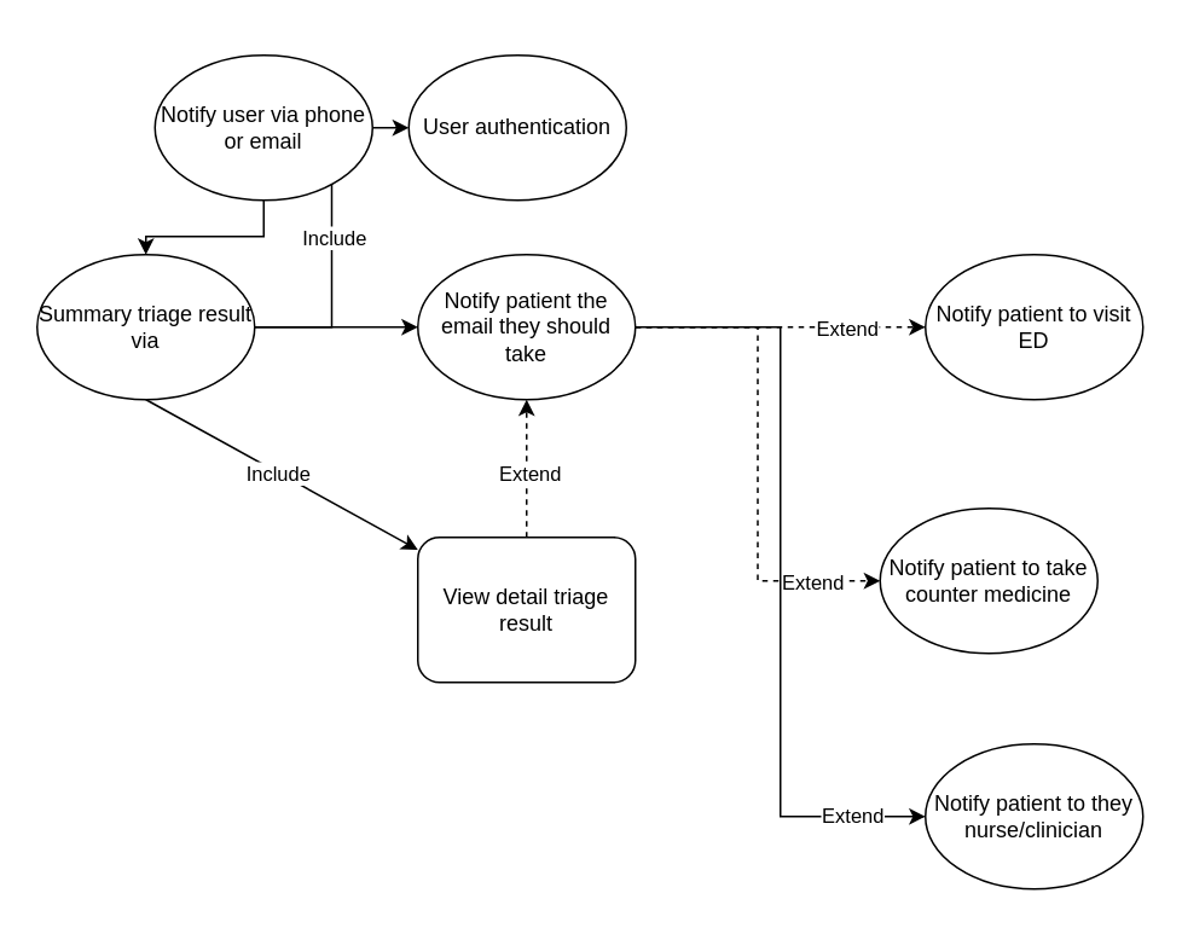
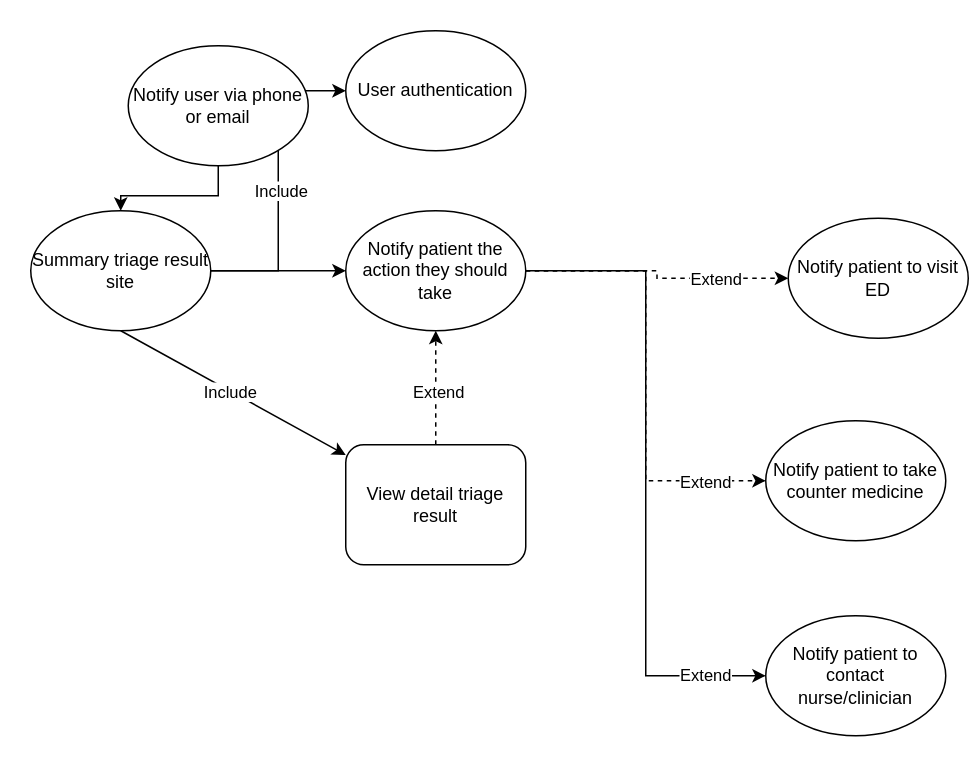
  <mxCell id="0" />
  <mxCell id="1" parent="0" />
  <mxCell id="2" style="edgeStyle=orthogonalEdgeStyle;rounded=0;orthogonalLoop=1;jettySize=auto;html=1;exitX=1;exitY=0.5;exitDx=0;exitDy=0;entryX=0;entryY=0.5;entryDx=0;entryDy=0;" parent="1" source="10" target="6" edge="1"><mxGeometry relative="1" as="geometry" /></mxCell>
  <mxCell id="3" value="Include" style="edgeLabel;html=1;align=center;verticalAlign=middle;resizable=0;points=[];" parent="2" vertex="1" connectable="0"><mxGeometry x="-0.075" y="-1" relative="1" as="geometry"><mxPoint y="-2" as="offset" /></mxGeometry></mxCell>
  <mxCell id="4" style="edgeStyle=orthogonalEdgeStyle;rounded=0;orthogonalLoop=1;jettySize=auto;html=1;exitX=0.5;exitY=1;exitDx=0;exitDy=0;" parent="1" source="5" target="10" edge="1"><mxGeometry relative="1" as="geometry" /></mxCell>
  <mxCell id="5" value="Notify user via phone or email" style="ellipse;whiteSpace=wrap;html=1;" parent="1" vertex="1"><mxGeometry x="85" y="30" width="120" height="80" as="geometry" /></mxCell>
- <mxCell id="6" value="User authentication" style="ellipse;whiteSpace=wrap;html=1;" parent="1" vertex="1"><mxGeometry x="225" y="30" width="120" height="80" as="geometry" /></mxCell>
+ <mxCell id="6" value="User authentication" style="ellipse;whiteSpace=wrap;html=1;" parent="1" vertex="1"><mxGeometry x="230" y="20" width="120" height="80" as="geometry" /></mxCell>
  <mxCell id="7" style="edgeStyle=orthogonalEdgeStyle;rounded=0;orthogonalLoop=1;jettySize=auto;html=1;exitX=1;exitY=0.5;exitDx=0;exitDy=0;" parent="1" source="10" target="17" edge="1"><mxGeometry relative="1" as="geometry" /></mxCell>
  <mxCell id="8" style="rounded=0;orthogonalLoop=1;jettySize=auto;html=1;exitX=0.5;exitY=1;exitDx=0;exitDy=0;elbow=vertical;" parent="1" source="10" target="23" edge="1"><mxGeometry relative="1" as="geometry" /></mxCell>
  <mxCell id="9" value="Include" style="edgeLabel;html=1;align=center;verticalAlign=middle;resizable=0;points=[];" parent="8" vertex="1" connectable="0"><mxGeometry x="-0.028" relative="1" as="geometry"><mxPoint as="offset" /></mxGeometry></mxCell>
- <mxCell id="10" value="Summary triage result via" style="ellipse;whiteSpace=wrap;html=1;" parent="1" vertex="1"><mxGeometry x="20" y="140" width="120" height="80" as="geometry" /></mxCell>
+ <mxCell id="10" value="Summary triage result site" style="ellipse;whiteSpace=wrap;html=1;" parent="1" vertex="1"><mxGeometry x="20" y="140" width="120" height="80" as="geometry" /></mxCell>
  <mxCell id="11" style="edgeStyle=orthogonalEdgeStyle;rounded=0;orthogonalLoop=1;jettySize=auto;html=1;exitX=1;exitY=0.5;exitDx=0;exitDy=0;dashed=1;" parent="1" source="17" target="20" edge="1"><mxGeometry relative="1" as="geometry" /></mxCell>
  <mxCell id="12" value="Extend" style="edgeLabel;html=1;align=center;verticalAlign=middle;resizable=0;points=[];" parent="11" vertex="1" connectable="0"><mxGeometry x="0.45" y="-2" relative="1" as="geometry"><mxPoint y="-2" as="offset" /></mxGeometry></mxCell>
  <mxCell id="13" style="edgeStyle=orthogonalEdgeStyle;rounded=0;orthogonalLoop=1;jettySize=auto;html=1;entryX=0;entryY=0.5;entryDx=0;entryDy=0;dashed=1;" parent="1" source="17" target="18" edge="1"><mxGeometry relative="1" as="geometry" /></mxCell>
  <mxCell id="14" value="Extend" style="edgeLabel;html=1;align=center;verticalAlign=middle;resizable=0;points=[];" parent="13" vertex="1" connectable="0"><mxGeometry x="0.727" y="-3" relative="1" as="geometry"><mxPoint y="-3" as="offset" /></mxGeometry></mxCell>
  <mxCell id="15" style="edgeStyle=orthogonalEdgeStyle;rounded=0;orthogonalLoop=1;jettySize=auto;html=1;exitX=1;exitY=0.5;exitDx=0;exitDy=0;entryX=0;entryY=0.5;entryDx=0;entryDy=0;dashed=0;" parent="1" source="17" target="19" edge="1"><mxGeometry relative="1" as="geometry" /></mxCell>
  <mxCell id="16" value="Extend" style="edgeLabel;html=1;align=center;verticalAlign=middle;resizable=0;points=[];" parent="15" vertex="1" connectable="0"><mxGeometry x="0.809" y="1" relative="1" as="geometry"><mxPoint as="offset" /></mxGeometry></mxCell>
- <mxCell id="17" value="Notify patient the email they should take" style="ellipse;whiteSpace=wrap;html=1;" parent="1" vertex="1"><mxGeometry x="230" y="140" width="120" height="80" as="geometry" /></mxCell>
- <mxCell id="18" value="Notify patient to take counter medicine" style="ellipse;whiteSpace=wrap;html=1;" parent="1" vertex="1"><mxGeometry x="485" y="280" width="120" height="80" as="geometry" /></mxCell>
- <mxCell id="19" value="Notify patient to they nurse/clinician" style="ellipse;whiteSpace=wrap;html=1;" parent="1" vertex="1"><mxGeometry x="510" y="410" width="120" height="80" as="geometry" /></mxCell>
- <mxCell id="20" value="Notify patient to visit ED" style="ellipse;whiteSpace=wrap;html=1;" parent="1" vertex="1"><mxGeometry x="510" y="140" width="120" height="80" as="geometry" /></mxCell>
+ <mxCell id="17" value="Notify patient the action they should take" style="ellipse;whiteSpace=wrap;html=1;" parent="1" vertex="1"><mxGeometry x="230" y="140" width="120" height="80" as="geometry" /></mxCell>
+ <mxCell id="18" value="Notify patient to take counter medicine" style="ellipse;whiteSpace=wrap;html=1;" parent="1" vertex="1"><mxGeometry x="510" y="280" width="120" height="80" as="geometry" /></mxCell>
+ <mxCell id="19" value="Notify patient to contact nurse/clinician" style="ellipse;whiteSpace=wrap;html=1;" parent="1" vertex="1"><mxGeometry x="510" y="410" width="120" height="80" as="geometry" /></mxCell>
+ <mxCell id="20" value="Notify patient to visit ED" style="ellipse;whiteSpace=wrap;html=1;" parent="1" vertex="1"><mxGeometry x="525" y="145" width="120" height="80" as="geometry" /></mxCell>
  <mxCell id="21" style="edgeStyle=none;rounded=0;orthogonalLoop=1;jettySize=auto;html=1;exitX=0.5;exitY=0;exitDx=0;exitDy=0;entryX=0.5;entryY=1;entryDx=0;entryDy=0;elbow=vertical;dashed=1;" parent="1" source="23" target="17" edge="1"><mxGeometry relative="1" as="geometry" /></mxCell>
  <mxCell id="22" value="Extend" style="edgeLabel;html=1;align=center;verticalAlign=middle;resizable=0;points=[];" parent="21" vertex="1" connectable="0"><mxGeometry x="-0.057" y="-1" relative="1" as="geometry"><mxPoint as="offset" /></mxGeometry></mxCell>
  <mxCell id="23" value="View detail triage result" style="whiteSpace=wrap;html=1;rounded=1;" parent="1" vertex="1"><mxGeometry x="230" y="296" width="120" height="80" as="geometry" /></mxCell>
